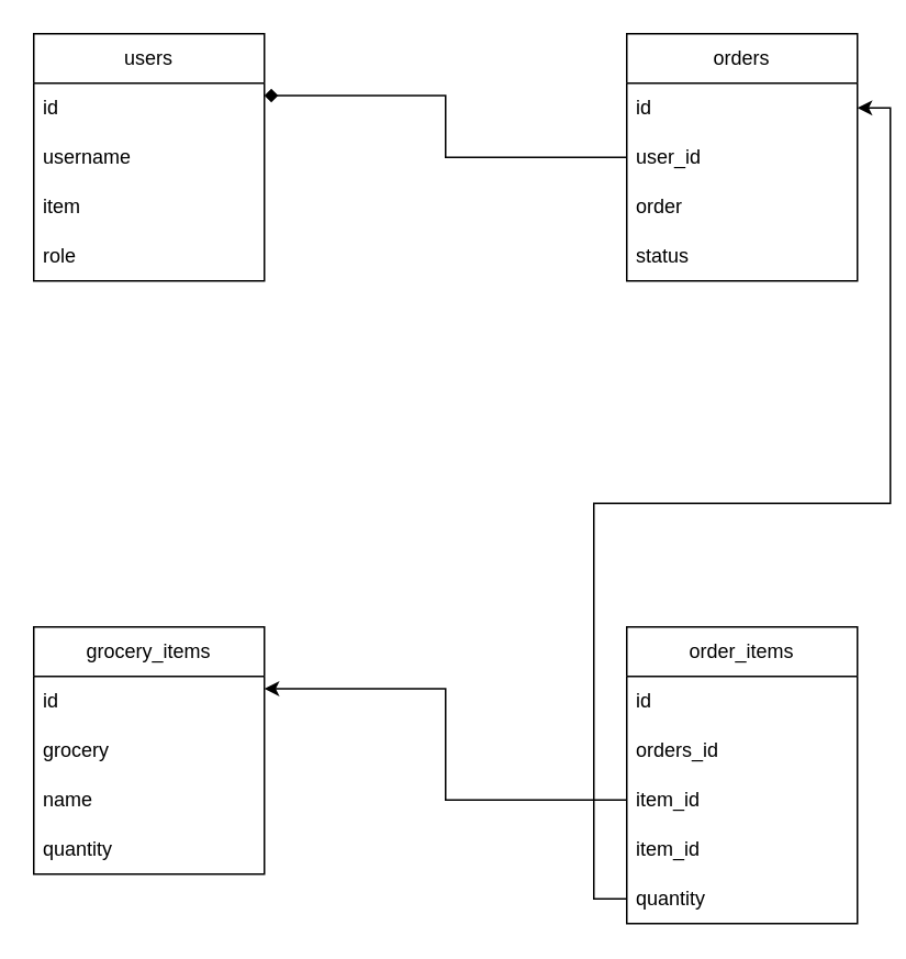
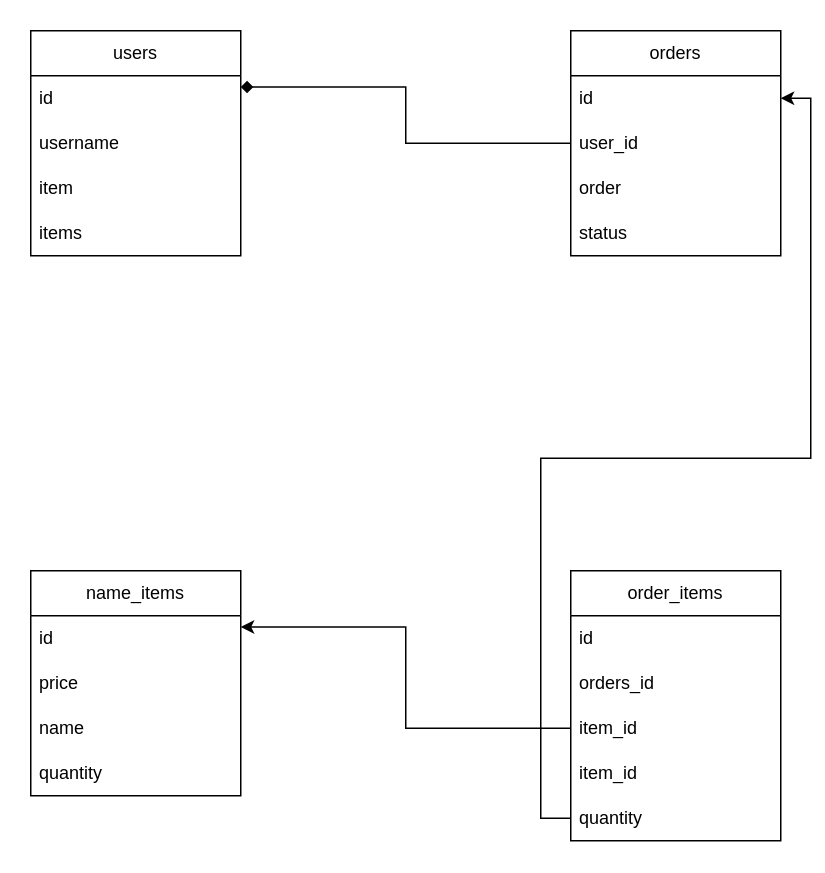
  <mxCell id="0" />
  <mxCell id="1" parent="0" />
  <mxCell id="2" value="users" style="swimlane;fontStyle=0;childLayout=stackLayout;horizontal=1;startSize=30;horizontalStack=0;resizeParent=1;resizeParentMax=0;resizeLast=0;collapsible=1;marginBottom=0;whiteSpace=wrap;html=1;" vertex="1" parent="1"><mxGeometry x="20" y="20" width="140" height="150" as="geometry" /></mxCell>
  <mxCell id="3" value="id" style="text;strokeColor=none;fillColor=none;align=left;verticalAlign=middle;spacingLeft=4;spacingRight=4;overflow=hidden;points=[[0,0.5],[1,0.5]];portConstraint=eastwest;rotatable=0;whiteSpace=wrap;html=1;" vertex="1" parent="2"><mxGeometry y="30" width="140" height="30" as="geometry" /></mxCell>
  <mxCell id="4" value="username" style="text;strokeColor=none;fillColor=none;align=left;verticalAlign=middle;spacingLeft=4;spacingRight=4;overflow=hidden;points=[[0,0.5],[1,0.5]];portConstraint=eastwest;rotatable=0;whiteSpace=wrap;html=1;" vertex="1" parent="2"><mxGeometry y="60" width="140" height="30" as="geometry" /></mxCell>
  <mxCell id="5" value="item" style="text;strokeColor=none;fillColor=none;align=left;verticalAlign=middle;spacingLeft=4;spacingRight=4;overflow=hidden;points=[[0,0.5],[1,0.5]];portConstraint=eastwest;rotatable=0;whiteSpace=wrap;html=1;" vertex="1" parent="2"><mxGeometry y="90" width="140" height="30" as="geometry" /></mxCell>
- <mxCell id="6" value="role" style="text;strokeColor=none;fillColor=none;align=left;verticalAlign=middle;spacingLeft=4;spacingRight=4;overflow=hidden;points=[[0,0.5],[1,0.5]];portConstraint=eastwest;rotatable=0;whiteSpace=wrap;html=1;" vertex="1" parent="2"><mxGeometry y="120" width="140" height="30" as="geometry" /></mxCell>
+ <mxCell id="6" value="items" style="text;strokeColor=none;fillColor=none;align=left;verticalAlign=middle;spacingLeft=4;spacingRight=4;overflow=hidden;points=[[0,0.5],[1,0.5]];portConstraint=eastwest;rotatable=0;whiteSpace=wrap;html=1;" vertex="1" parent="2"><mxGeometry y="120" width="140" height="30" as="geometry" /></mxCell>
  <mxCell id="7" value="orders" style="swimlane;fontStyle=0;childLayout=stackLayout;horizontal=1;startSize=30;horizontalStack=0;resizeParent=1;resizeParentMax=0;resizeLast=0;collapsible=1;marginBottom=0;whiteSpace=wrap;html=1;" vertex="1" parent="1"><mxGeometry x="380" y="20" width="140" height="150" as="geometry" /></mxCell>
  <mxCell id="8" value="id" style="text;strokeColor=none;fillColor=none;align=left;verticalAlign=middle;spacingLeft=4;spacingRight=4;overflow=hidden;points=[[0,0.5],[1,0.5]];portConstraint=eastwest;rotatable=0;whiteSpace=wrap;html=1;" vertex="1" parent="7"><mxGeometry y="30" width="140" height="30" as="geometry" /></mxCell>
  <mxCell id="9" value="user_id" style="text;strokeColor=none;fillColor=none;align=left;verticalAlign=middle;spacingLeft=4;spacingRight=4;overflow=hidden;points=[[0,0.5],[1,0.5]];portConstraint=eastwest;rotatable=0;whiteSpace=wrap;html=1;" vertex="1" parent="7"><mxGeometry y="60" width="140" height="30" as="geometry" /></mxCell>
  <mxCell id="10" value="order" style="text;strokeColor=none;fillColor=none;align=left;verticalAlign=middle;spacingLeft=4;spacingRight=4;overflow=hidden;points=[[0,0.5],[1,0.5]];portConstraint=eastwest;rotatable=0;whiteSpace=wrap;html=1;" vertex="1" parent="7"><mxGeometry y="90" width="140" height="30" as="geometry" /></mxCell>
  <mxCell id="11" value="status" style="text;strokeColor=none;fillColor=none;align=left;verticalAlign=middle;spacingLeft=4;spacingRight=4;overflow=hidden;points=[[0,0.5],[1,0.5]];portConstraint=eastwest;rotatable=0;whiteSpace=wrap;html=1;" vertex="1" parent="7"><mxGeometry y="120" width="140" height="30" as="geometry" /></mxCell>
- <mxCell id="12" value="grocery_items" style="swimlane;fontStyle=0;childLayout=stackLayout;horizontal=1;startSize=30;horizontalStack=0;resizeParent=1;resizeParentMax=0;resizeLast=0;collapsible=1;marginBottom=0;whiteSpace=wrap;html=1;" vertex="1" parent="1"><mxGeometry x="20" y="380" width="140" height="150" as="geometry" /></mxCell>
+ <mxCell id="12" value="name_items" style="swimlane;fontStyle=0;childLayout=stackLayout;horizontal=1;startSize=30;horizontalStack=0;resizeParent=1;resizeParentMax=0;resizeLast=0;collapsible=1;marginBottom=0;whiteSpace=wrap;html=1;" vertex="1" parent="1"><mxGeometry x="20" y="380" width="140" height="150" as="geometry" /></mxCell>
  <mxCell id="13" value="id" style="text;strokeColor=none;fillColor=none;align=left;verticalAlign=middle;spacingLeft=4;spacingRight=4;overflow=hidden;points=[[0,0.5],[1,0.5]];portConstraint=eastwest;rotatable=0;whiteSpace=wrap;html=1;" vertex="1" parent="12"><mxGeometry y="30" width="140" height="30" as="geometry" /></mxCell>
- <mxCell id="14" value="grocery" style="text;strokeColor=none;fillColor=none;align=left;verticalAlign=middle;spacingLeft=4;spacingRight=4;overflow=hidden;points=[[0,0.5],[1,0.5]];portConstraint=eastwest;rotatable=0;whiteSpace=wrap;html=1;" vertex="1" parent="12"><mxGeometry y="60" width="140" height="30" as="geometry" /></mxCell>
+ <mxCell id="14" value="price" style="text;strokeColor=none;fillColor=none;align=left;verticalAlign=middle;spacingLeft=4;spacingRight=4;overflow=hidden;points=[[0,0.5],[1,0.5]];portConstraint=eastwest;rotatable=0;whiteSpace=wrap;html=1;" vertex="1" parent="12"><mxGeometry y="60" width="140" height="30" as="geometry" /></mxCell>
  <mxCell id="15" value="name" style="text;strokeColor=none;fillColor=none;align=left;verticalAlign=middle;spacingLeft=4;spacingRight=4;overflow=hidden;points=[[0,0.5],[1,0.5]];portConstraint=eastwest;rotatable=0;whiteSpace=wrap;html=1;" vertex="1" parent="12"><mxGeometry y="90" width="140" height="30" as="geometry" /></mxCell>
  <mxCell id="16" value="quantity" style="text;strokeColor=none;fillColor=none;align=left;verticalAlign=middle;spacingLeft=4;spacingRight=4;overflow=hidden;points=[[0,0.5],[1,0.5]];portConstraint=eastwest;rotatable=0;whiteSpace=wrap;html=1;" vertex="1" parent="12"><mxGeometry y="120" width="140" height="30" as="geometry" /></mxCell>
  <mxCell id="17" value="order_items" style="swimlane;fontStyle=0;childLayout=stackLayout;horizontal=1;startSize=30;horizontalStack=0;resizeParent=1;resizeParentMax=0;resizeLast=0;collapsible=1;marginBottom=0;whiteSpace=wrap;html=1;" vertex="1" parent="1"><mxGeometry x="380" y="380" width="140" height="180" as="geometry" /></mxCell>
  <mxCell id="18" value="id" style="text;strokeColor=none;fillColor=none;align=left;verticalAlign=middle;spacingLeft=4;spacingRight=4;overflow=hidden;points=[[0,0.5],[1,0.5]];portConstraint=eastwest;rotatable=0;whiteSpace=wrap;html=1;" vertex="1" parent="17"><mxGeometry y="30" width="140" height="30" as="geometry" /></mxCell>
  <mxCell id="19" value="orders_id" style="text;strokeColor=none;fillColor=none;align=left;verticalAlign=middle;spacingLeft=4;spacingRight=4;overflow=hidden;points=[[0,0.5],[1,0.5]];portConstraint=eastwest;rotatable=0;whiteSpace=wrap;html=1;" vertex="1" parent="17"><mxGeometry y="60" width="140" height="30" as="geometry" /></mxCell>
  <mxCell id="20" value="item_id" style="text;strokeColor=none;fillColor=none;align=left;verticalAlign=middle;spacingLeft=4;spacingRight=4;overflow=hidden;points=[[0,0.5],[1,0.5]];portConstraint=eastwest;rotatable=0;whiteSpace=wrap;html=1;" vertex="1" parent="17"><mxGeometry y="90" width="140" height="30" as="geometry" /></mxCell>
  <mxCell id="21" value="item_id" style="text;strokeColor=none;fillColor=none;align=left;verticalAlign=middle;spacingLeft=4;spacingRight=4;overflow=hidden;points=[[0,0.5],[1,0.5]];portConstraint=eastwest;rotatable=0;whiteSpace=wrap;html=1;" vertex="1" parent="17"><mxGeometry y="120" width="140" height="30" as="geometry" /></mxCell>
  <mxCell id="22" value="quantity" style="text;strokeColor=none;fillColor=none;align=left;verticalAlign=middle;spacingLeft=4;spacingRight=4;overflow=hidden;points=[[0,0.5],[1,0.5]];portConstraint=eastwest;rotatable=0;whiteSpace=wrap;html=1;" vertex="1" parent="17"><mxGeometry y="150" width="140" height="30" as="geometry" /></mxCell>
  <mxCell id="23" style="edgeStyle=orthogonalEdgeStyle;rounded=0;orthogonalLoop=1;jettySize=auto;html=1;entryX=1;entryY=0.25;entryDx=0;entryDy=0;endArrow=diamond;" edge="1" parent="1" source="9" target="2"><mxGeometry relative="1" as="geometry" /></mxCell>
  <mxCell id="24" style="edgeStyle=orthogonalEdgeStyle;rounded=0;orthogonalLoop=1;jettySize=auto;html=1;entryX=1;entryY=0.5;entryDx=0;entryDy=0;" edge="1" parent="1" source="22" target="8"><mxGeometry relative="1" as="geometry" /></mxCell>
  <mxCell id="25" style="edgeStyle=orthogonalEdgeStyle;rounded=0;orthogonalLoop=1;jettySize=auto;html=1;entryX=1;entryY=0.25;entryDx=0;entryDy=0;" edge="1" parent="1" source="20" target="12"><mxGeometry relative="1" as="geometry" /></mxCell>
